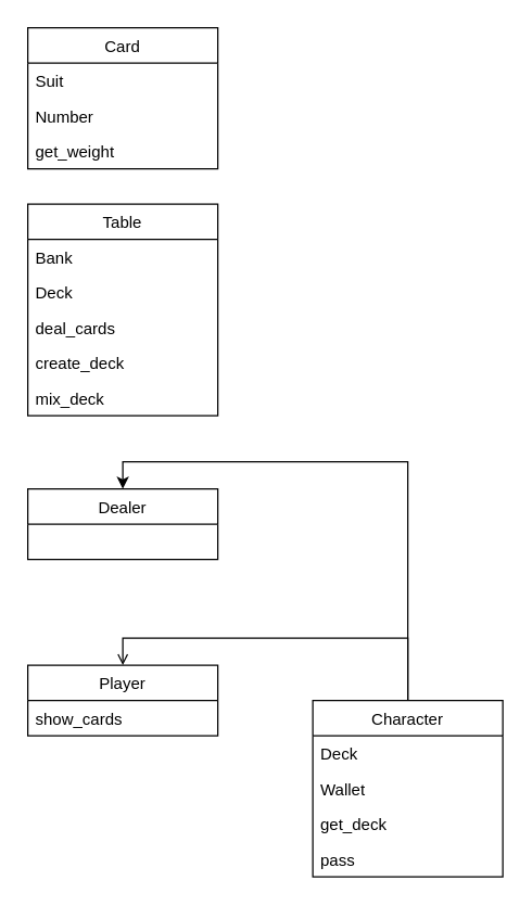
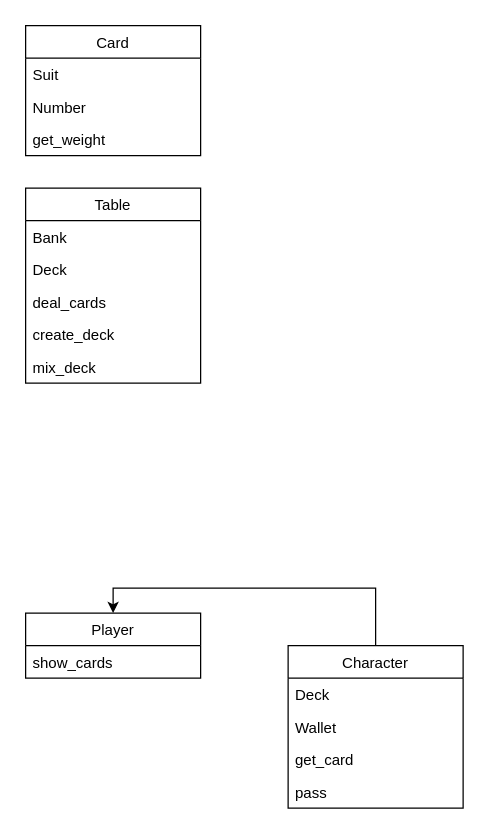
  <mxCell id="0" />
  <mxCell id="1" parent="0" />
  <mxCell id="2" value="Player" style="swimlane;fontStyle=0;childLayout=stackLayout;horizontal=1;startSize=26;fillColor=none;horizontalStack=0;resizeParent=1;resizeParentMax=0;resizeLast=0;collapsible=1;marginBottom=0;" parent="1" vertex="1"><mxGeometry x="20" y="490" width="140" height="52" as="geometry" /></mxCell>
  <mxCell id="3" value="show_cards" style="text;strokeColor=none;fillColor=none;align=left;verticalAlign=top;spacingLeft=4;spacingRight=4;overflow=hidden;rotatable=0;points=[[0,0.5],[1,0.5]];portConstraint=eastwest;" parent="2" vertex="1"><mxGeometry y="26" width="140" height="26" as="geometry" /></mxCell>
- <mxCell id="4" value="Dealer" style="swimlane;fontStyle=0;childLayout=stackLayout;horizontal=1;startSize=26;fillColor=none;horizontalStack=0;resizeParent=1;resizeParentMax=0;resizeLast=0;collapsible=1;marginBottom=0;" parent="1" vertex="1"><mxGeometry x="20" y="360" width="140" height="52" as="geometry" /></mxCell>
  <mxCell id="5" value="Card" style="swimlane;fontStyle=0;childLayout=stackLayout;horizontal=1;startSize=26;fillColor=none;horizontalStack=0;resizeParent=1;resizeParentMax=0;resizeLast=0;collapsible=1;marginBottom=0;" parent="1" vertex="1"><mxGeometry x="20" y="20" width="140" height="104" as="geometry" /></mxCell>
  <mxCell id="6" value="Suit" style="text;strokeColor=none;fillColor=none;align=left;verticalAlign=top;spacingLeft=4;spacingRight=4;overflow=hidden;rotatable=0;points=[[0,0.5],[1,0.5]];portConstraint=eastwest;" parent="5" vertex="1"><mxGeometry y="26" width="140" height="26" as="geometry" /></mxCell>
  <mxCell id="7" value="Number" style="text;strokeColor=none;fillColor=none;align=left;verticalAlign=top;spacingLeft=4;spacingRight=4;overflow=hidden;rotatable=0;points=[[0,0.5],[1,0.5]];portConstraint=eastwest;" parent="5" vertex="1"><mxGeometry y="52" width="140" height="26" as="geometry" /></mxCell>
  <mxCell id="8" value="get_weight" style="text;strokeColor=none;fillColor=none;align=left;verticalAlign=top;spacingLeft=4;spacingRight=4;overflow=hidden;rotatable=0;points=[[0,0.5],[1,0.5]];portConstraint=eastwest;" parent="5" vertex="1"><mxGeometry y="78" width="140" height="26" as="geometry" /></mxCell>
  <mxCell id="9" value="Table" style="swimlane;fontStyle=0;childLayout=stackLayout;horizontal=1;startSize=26;fillColor=none;horizontalStack=0;resizeParent=1;resizeParentMax=0;resizeLast=0;collapsible=1;marginBottom=0;" parent="1" vertex="1"><mxGeometry x="20" y="150" width="140" height="156" as="geometry" /></mxCell>
  <mxCell id="10" value="Bank" style="text;strokeColor=none;fillColor=none;align=left;verticalAlign=top;spacingLeft=4;spacingRight=4;overflow=hidden;rotatable=0;points=[[0,0.5],[1,0.5]];portConstraint=eastwest;" parent="9" vertex="1"><mxGeometry y="26" width="140" height="26" as="geometry" /></mxCell>
  <mxCell id="11" value="Deck" style="text;strokeColor=none;fillColor=none;align=left;verticalAlign=top;spacingLeft=4;spacingRight=4;overflow=hidden;rotatable=0;points=[[0,0.5],[1,0.5]];portConstraint=eastwest;" parent="9" vertex="1"><mxGeometry y="52" width="140" height="26" as="geometry" /></mxCell>
  <mxCell id="12" value="deal_cards" style="text;strokeColor=none;fillColor=none;align=left;verticalAlign=top;spacingLeft=4;spacingRight=4;overflow=hidden;rotatable=0;points=[[0,0.5],[1,0.5]];portConstraint=eastwest;" parent="9" vertex="1"><mxGeometry y="78" width="140" height="26" as="geometry" /></mxCell>
  <mxCell id="13" value="create_deck" style="text;strokeColor=none;fillColor=none;align=left;verticalAlign=top;spacingLeft=4;spacingRight=4;overflow=hidden;rotatable=0;points=[[0,0.5],[1,0.5]];portConstraint=eastwest;" parent="9" vertex="1"><mxGeometry y="104" width="140" height="26" as="geometry" /></mxCell>
  <mxCell id="14" value="mix_deck" style="text;strokeColor=none;fillColor=none;align=left;verticalAlign=top;spacingLeft=4;spacingRight=4;overflow=hidden;rotatable=0;points=[[0,0.5],[1,0.5]];portConstraint=eastwest;" parent="9" vertex="1"><mxGeometry y="130" width="140" height="26" as="geometry" /></mxCell>
- <mxCell id="15" style="edgeStyle=orthogonalEdgeStyle;rounded=0;orthogonalLoop=1;jettySize=auto;html=1;entryX=0.5;entryY=0;entryDx=0;entryDy=0;" parent="1" source="17" target="4" edge="1"><mxGeometry relative="1" as="geometry"><Array as="points"><mxPoint x="300" y="340" /><mxPoint x="90" y="340" /></Array></mxGeometry></mxCell>
- <mxCell id="16" style="edgeStyle=orthogonalEdgeStyle;rounded=0;orthogonalLoop=1;jettySize=auto;html=1;entryX=0.5;entryY=0;entryDx=0;entryDy=0;endArrow=open;" parent="1" source="17" target="2" edge="1"><mxGeometry relative="1" as="geometry"><Array as="points"><mxPoint x="300" y="470" /><mxPoint x="90" y="470" /></Array></mxGeometry></mxCell>
+ <mxCell id="16" style="edgeStyle=orthogonalEdgeStyle;rounded=0;orthogonalLoop=1;jettySize=auto;html=1;entryX=0.5;entryY=0;entryDx=0;entryDy=0;" parent="1" source="17" target="2" edge="1"><mxGeometry relative="1" as="geometry"><Array as="points"><mxPoint x="300" y="470" /><mxPoint x="90" y="470" /></Array></mxGeometry></mxCell>
  <mxCell id="17" value="Character" style="swimlane;fontStyle=0;childLayout=stackLayout;horizontal=1;startSize=26;fillColor=none;horizontalStack=0;resizeParent=1;resizeParentMax=0;resizeLast=0;collapsible=1;marginBottom=0;" parent="1" vertex="1"><mxGeometry x="230" y="516" width="140" height="130" as="geometry"><mxRectangle x="680" y="560" width="90" height="26" as="alternateBounds" /></mxGeometry></mxCell>
  <mxCell id="18" value="Deck" style="text;strokeColor=none;fillColor=none;align=left;verticalAlign=top;spacingLeft=4;spacingRight=4;overflow=hidden;rotatable=0;points=[[0,0.5],[1,0.5]];portConstraint=eastwest;" parent="17" vertex="1"><mxGeometry y="26" width="140" height="26" as="geometry" /></mxCell>
  <mxCell id="19" value="Wallet" style="text;strokeColor=none;fillColor=none;align=left;verticalAlign=top;spacingLeft=4;spacingRight=4;overflow=hidden;rotatable=0;points=[[0,0.5],[1,0.5]];portConstraint=eastwest;" parent="17" vertex="1"><mxGeometry y="52" width="140" height="26" as="geometry" /></mxCell>
- <mxCell id="20" value="get_deck" style="text;strokeColor=none;fillColor=none;align=left;verticalAlign=top;spacingLeft=4;spacingRight=4;overflow=hidden;rotatable=0;points=[[0,0.5],[1,0.5]];portConstraint=eastwest;" parent="17" vertex="1"><mxGeometry y="78" width="140" height="26" as="geometry" /></mxCell>
+ <mxCell id="20" value="get_card" style="text;strokeColor=none;fillColor=none;align=left;verticalAlign=top;spacingLeft=4;spacingRight=4;overflow=hidden;rotatable=0;points=[[0,0.5],[1,0.5]];portConstraint=eastwest;" parent="17" vertex="1"><mxGeometry y="78" width="140" height="26" as="geometry" /></mxCell>
  <mxCell id="21" value="pass" style="text;strokeColor=none;fillColor=none;align=left;verticalAlign=top;spacingLeft=4;spacingRight=4;overflow=hidden;rotatable=0;points=[[0,0.5],[1,0.5]];portConstraint=eastwest;" parent="17" vertex="1"><mxGeometry y="104" width="140" height="26" as="geometry" /></mxCell>
